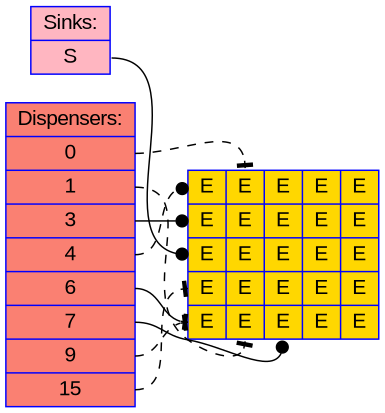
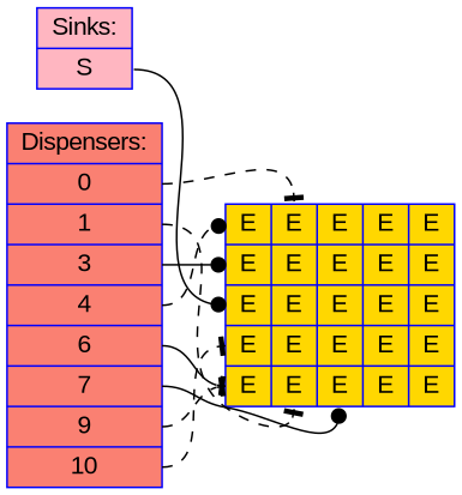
  digraph {
    rankdir=LR
    fontname="Liberation Sans"
    node [fontname="Liberation Sans" shape=record style=filled color=blue]
    edge [headport=f40 style=dashed arrowhead=tee fontname="Liberation Sans"]
-   n1 [label="Dispensers:|<d1>0|<d13>1|<d18>3|<d0>4|<d14>6|<d12>7|<d15>9|<d16>15" fillcolor=salmon]
+   n1 [label="Dispensers:|<d1>0|<d13>1|<d18>3|<d0>4|<d14>6|<d12>7|<d15>9|<d16>10" fillcolor=salmon]
    n2 [label="{<f00>E|<f01>E|<f02>E|<f03>E|<f04>E}|{<f10>E|<f11>E|<f12>E|<f13>E|<f14>E}|{<f20>E|<f21>E|<f22>E|<f23>E|<f24>E}|{<f30>E|<f31>E|<f32>E|<f33>E|<f34>E}|{<f40>E|<f41>E|<f42>E|<f43>E|<f44>E}" fillcolor=gold]
    n3 [label="Sinks:|<s17>S" fillcolor=lightpink]
    n1 -> n2 [headport=f01 tailport=d1]
    n1 -> n2 [headport=f41 tailport=d13]
    n1 -> n2 [headport=f10 tailport=d18 style=solid arrowhead=dot]
    n1 -> n2 [headport=f00 tailport=d0 arrowhead=dot]
    n1 -> n2 [tailport=d14 style=solid]
    n1 -> n2 [headport=f42 tailport=d12 style=solid arrowhead=dot]
    n1 -> n2 [tailport=d15]
    n1 -> n2 [headport=f30 tailport=d16]
    n3 -> n2 [headport=f20 tailport=s17 style=solid arrowhead=dot]
  }
